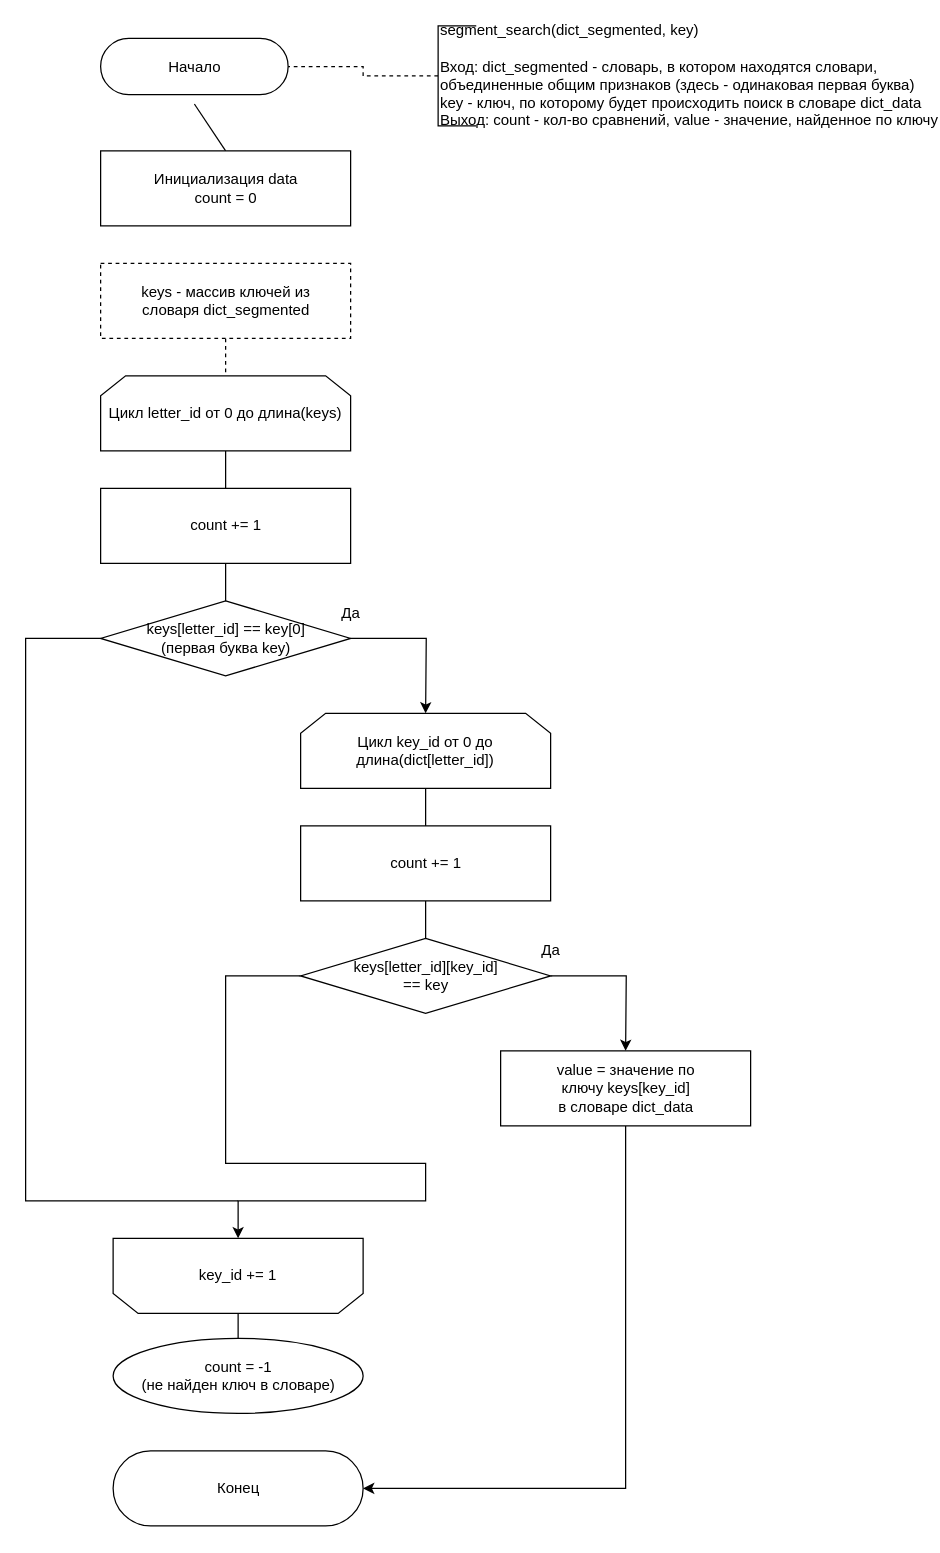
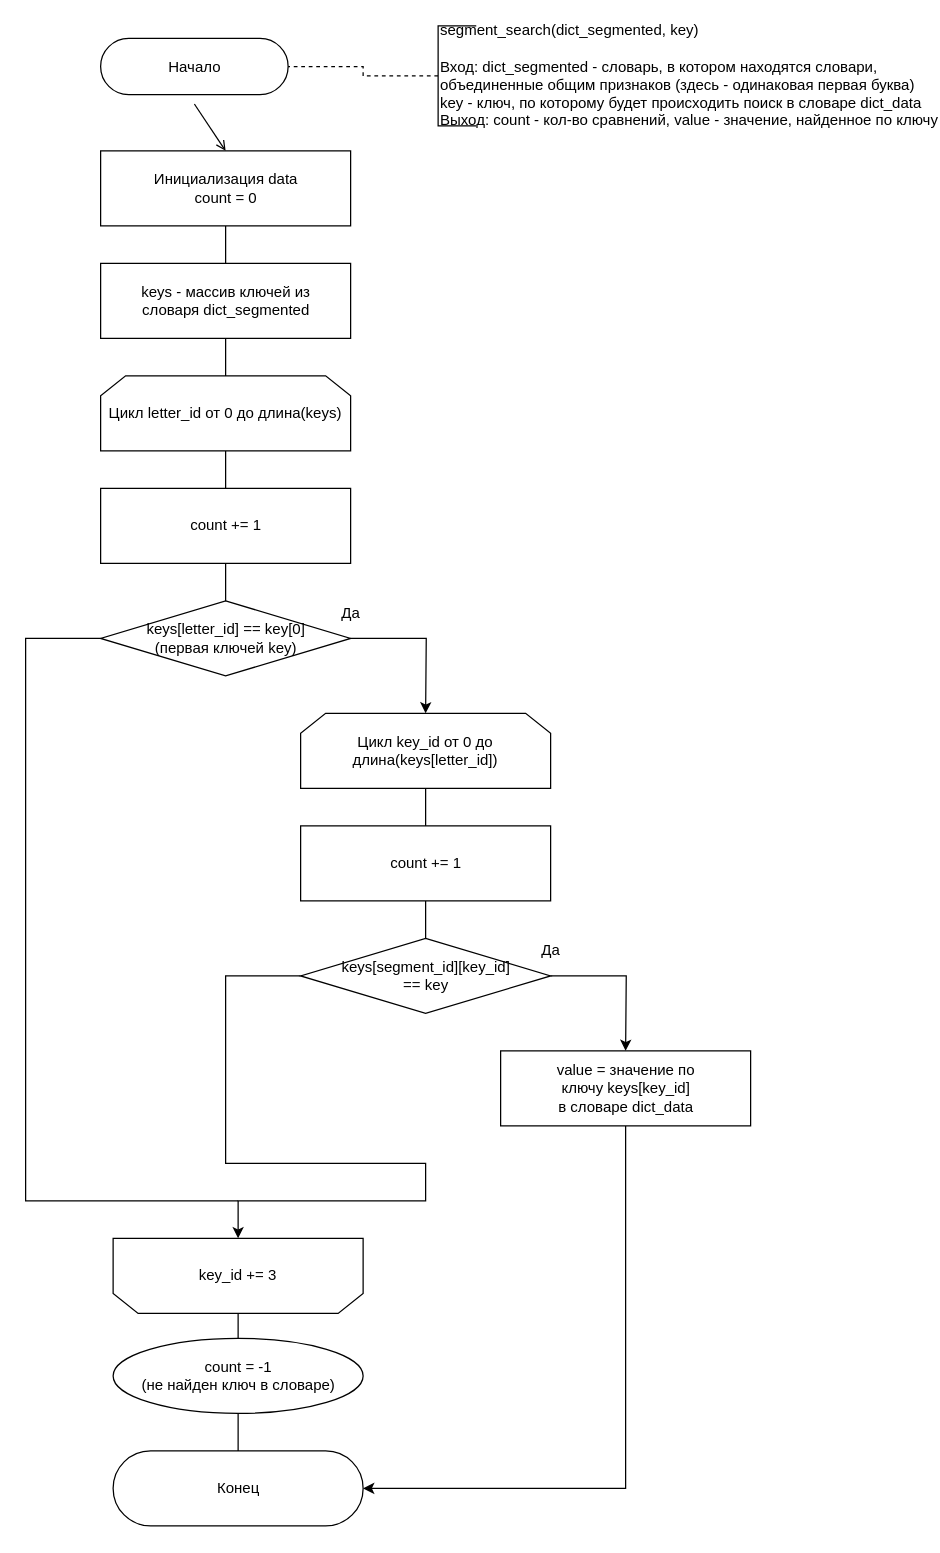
  <mxCell id="0" />
  <mxCell id="1" parent="0" />
- <mxCell id="2" style="edgeStyle=none;html=1;exitX=0.5;exitY=0.5;exitDx=0;exitDy=30;exitPerimeter=0;entryX=0.5;entryY=0;entryDx=0;entryDy=0;endArrow=none;endFill=0;" parent="1" source="3" target="7" edge="1"><mxGeometry relative="1" as="geometry" /></mxCell>
+ <mxCell id="2" style="edgeStyle=none;html=1;exitX=0.5;exitY=0.5;exitDx=0;exitDy=30;exitPerimeter=0;entryX=0.5;entryY=0;entryDx=0;entryDy=0;endArrow=open;endFill=0;" parent="1" source="3" target="7" edge="1"><mxGeometry relative="1" as="geometry" /></mxCell>
  <mxCell id="3" value="Начало" style="html=1;dashed=0;whitespace=wrap;shape=mxgraph.dfd.start" parent="1" vertex="1"><mxGeometry x="80" y="30" width="150" height="45" as="geometry" /></mxCell>
  <mxCell id="4" value="" style="edgeStyle=orthogonalEdgeStyle;rounded=0;orthogonalLoop=1;jettySize=auto;html=1;endArrow=none;endFill=0;dashed=1;" parent="1" source="5" target="3" edge="1"><mxGeometry relative="1" as="geometry" /></mxCell>
  <mxCell id="5" value="segment_search(dict_segmented, key)&lt;br&gt;&lt;br&gt;Вход: dict_segmented&amp;nbsp;- словарь, в котором находятся словари,&lt;br&gt;объединенные общим признаков (здесь - одинаковая первая буква)&lt;br&gt;key - ключ, по которому будет происходить поиск в словаре dict_data&lt;br&gt;Выход: count - кол-во сравнений, value - значение, найденное по ключу" style="html=1;dashed=0;whitespace=wrap;shape=partialRectangle;right=0;align=left;" parent="1" vertex="1"><mxGeometry x="350" y="20" width="30" height="80" as="geometry" /></mxCell>
+ <mxCell id="6" style="edgeStyle=orthogonalEdgeStyle;html=1;exitX=0.5;exitY=1;exitDx=0;exitDy=0;entryX=0.5;entryY=0;entryDx=0;entryDy=0;rounded=0;endArrow=none;endFill=0;" parent="1" source="7" target="22" edge="1"><mxGeometry relative="1" as="geometry" /></mxCell>
  <mxCell id="7" value="Инициализация data&lt;br&gt;count = 0" style="html=1;dashed=0;whitespace=wrap;" parent="1" vertex="1"><mxGeometry x="80" y="120" width="200" height="60" as="geometry" /></mxCell>
  <mxCell id="8" style="edgeStyle=orthogonalEdgeStyle;rounded=0;html=1;exitX=0.5;exitY=1;exitDx=0;exitDy=0;entryX=0.5;entryY=0;entryDx=0;entryDy=0;endArrow=none;endFill=0;" parent="1" source="9" target="24" edge="1"><mxGeometry relative="1" as="geometry" /></mxCell>
  <mxCell id="9" value="Цикл letter_id от 0 до длина(keys)" style="shape=loopLimit;whiteSpace=wrap;html=1;direction=east" parent="1" vertex="1"><mxGeometry x="80" y="300" width="200" height="60" as="geometry" /></mxCell>
  <mxCell id="10" style="edgeStyle=orthogonalEdgeStyle;rounded=0;orthogonalLoop=1;jettySize=auto;html=1;exitX=1;exitY=0.5;exitDx=0;exitDy=0;endArrow=classic;endFill=1;" parent="1" source="12" edge="1"><mxGeometry relative="1" as="geometry"><mxPoint x="340" y="570" as="targetPoint" /></mxGeometry></mxCell>
  <mxCell id="11" style="edgeStyle=orthogonalEdgeStyle;rounded=0;html=1;exitX=0;exitY=0.5;exitDx=0;exitDy=0;endArrow=none;endFill=0;" edge="1" parent="1" source="12"><mxGeometry relative="1" as="geometry"><mxPoint x="190" y="960" as="targetPoint" /><Array as="points"><mxPoint x="20" y="510" /><mxPoint x="20" y="960" /><mxPoint x="190" y="960" /></Array></mxGeometry></mxCell>
- <mxCell id="12" value="keys[&lt;span&gt;letter_id&lt;/span&gt;] == key[0]&lt;br&gt;(первая буква key)" style="shape=rhombus;html=1;dashed=0;whitespace=wrap;perimeter=rhombusPerimeter;" parent="1" vertex="1"><mxGeometry x="80" y="480" width="200" height="60" as="geometry" /></mxCell>
+ <mxCell id="12" value="keys[&lt;span&gt;letter_id&lt;/span&gt;] == key[0]&lt;br&gt;(первая ключей key)" style="shape=rhombus;html=1;dashed=0;whitespace=wrap;perimeter=rhombusPerimeter;" parent="1" vertex="1"><mxGeometry x="80" y="480" width="200" height="60" as="geometry" /></mxCell>
  <mxCell id="13" value="Да" style="text;html=1;align=center;verticalAlign=middle;resizable=0;points=[];autosize=1;strokeColor=none;" parent="1" vertex="1"><mxGeometry x="265" y="480" width="30" height="20" as="geometry" /></mxCell>
  <mxCell id="14" style="edgeStyle=orthogonalEdgeStyle;rounded=0;html=1;exitX=0.5;exitY=1;exitDx=0;exitDy=0;endArrow=classic;endFill=1;entryX=1;entryY=0.5;entryDx=0;entryDy=0;entryPerimeter=0;" edge="1" parent="1" source="15" target="18"><mxGeometry relative="1" as="geometry"><mxPoint x="340" y="960" as="targetPoint" /><Array as="points"><mxPoint x="500" y="1190" /></Array></mxGeometry></mxCell>
  <mxCell id="15" value="value = значение по&lt;br&gt;ключу keys[key_id]&lt;br&gt;в словаре dict_data" style="html=1;dashed=0;whitespace=wrap;" parent="1" vertex="1"><mxGeometry x="400" y="840" width="200" height="60" as="geometry" /></mxCell>
  <mxCell id="16" style="edgeStyle=orthogonalEdgeStyle;rounded=0;html=1;exitX=0.5;exitY=0;exitDx=0;exitDy=0;entryX=0.5;entryY=0;entryDx=0;entryDy=0;endArrow=none;endFill=0;" parent="1" source="17" target="20" edge="1"><mxGeometry relative="1" as="geometry"><mxPoint x="190" y="1080" as="targetPoint" /></mxGeometry></mxCell>
- <mxCell id="17" value="key_id += 1" style="shape=loopLimit;whiteSpace=wrap;html=1;strokeWidth=1;direction=west;" parent="1" vertex="1"><mxGeometry x="90" y="990" width="200" height="60" as="geometry" /></mxCell>
+ <mxCell id="17" value="key_id += 3" style="shape=loopLimit;whiteSpace=wrap;html=1;strokeWidth=1;direction=west;" parent="1" vertex="1"><mxGeometry x="90" y="990" width="200" height="60" as="geometry" /></mxCell>
  <mxCell id="18" value="Конец" style="html=1;dashed=0;whitespace=wrap;shape=mxgraph.dfd.start" parent="1" vertex="1"><mxGeometry x="90" y="1160" width="200" height="60" as="geometry" /></mxCell>
+ <mxCell id="19" style="edgeStyle=orthogonalEdgeStyle;rounded=0;html=1;exitX=0.5;exitY=1;exitDx=0;exitDy=0;entryX=0.5;entryY=0.5;entryDx=0;entryDy=-30;entryPerimeter=0;endArrow=none;endFill=0;" parent="1" source="20" target="18" edge="1"><mxGeometry relative="1" as="geometry" /></mxCell>
  <mxCell id="20" value="count = -1&lt;br&gt;(не найден ключ в словаре)" style="ellipse;html=1;dashed=0;whitespace=wrap;" parent="1" vertex="1"><mxGeometry x="90" y="1070" width="200" height="60" as="geometry" /></mxCell>
- <mxCell id="21" style="edgeStyle=orthogonalEdgeStyle;rounded=0;html=1;exitX=0.5;exitY=1;exitDx=0;exitDy=0;entryX=0.5;entryY=0;entryDx=0;entryDy=0;endArrow=none;endFill=0;dashed=1;" parent="1" source="22" target="9" edge="1"><mxGeometry relative="1" as="geometry" /></mxCell>
- <mxCell id="22" value="keys - массив ключей из&lt;br&gt;словаря&amp;nbsp;&lt;span style=&quot;text-align: left&quot;&gt;dict_segmented&lt;/span&gt;" style="html=1;dashed=1;whitespace=wrap;" parent="1" vertex="1"><mxGeometry x="80" y="210" width="200" height="60" as="geometry" /></mxCell>
+ <mxCell id="21" style="edgeStyle=orthogonalEdgeStyle;rounded=0;html=1;exitX=0.5;exitY=1;exitDx=0;exitDy=0;entryX=0.5;entryY=0;entryDx=0;entryDy=0;endArrow=none;endFill=0;" parent="1" source="22" target="9" edge="1"><mxGeometry relative="1" as="geometry" /></mxCell>
+ <mxCell id="22" value="keys - массив ключей из&lt;br&gt;словаря&amp;nbsp;&lt;span style=&quot;text-align: left&quot;&gt;dict_segmented&lt;/span&gt;" style="html=1;dashed=0;whitespace=wrap;" parent="1" vertex="1"><mxGeometry x="80" y="210" width="200" height="60" as="geometry" /></mxCell>
  <mxCell id="23" style="edgeStyle=orthogonalEdgeStyle;rounded=0;html=1;exitX=0.5;exitY=1;exitDx=0;exitDy=0;entryX=0.5;entryY=0;entryDx=0;entryDy=0;endArrow=none;endFill=0;" parent="1" source="24" target="12" edge="1"><mxGeometry relative="1" as="geometry" /></mxCell>
  <mxCell id="24" value="count += 1" style="html=1;dashed=0;whitespace=wrap;" parent="1" vertex="1"><mxGeometry x="80" y="390" width="200" height="60" as="geometry" /></mxCell>
  <mxCell id="25" style="edgeStyle=orthogonalEdgeStyle;html=1;exitX=0.5;exitY=1;exitDx=0;exitDy=0;entryX=0.5;entryY=0;entryDx=0;entryDy=0;rounded=0;endArrow=none;endFill=0;" edge="1" parent="1" source="26" target="28"><mxGeometry relative="1" as="geometry" /></mxCell>
- <mxCell id="26" value="Цикл key_id от 0 до длина(dict[letter_id])" style="shape=loopLimit;whiteSpace=wrap;html=1;direction=east" vertex="1" parent="1"><mxGeometry x="240" y="570" width="200" height="60" as="geometry" /></mxCell>
+ <mxCell id="26" value="Цикл key_id от 0 до длина(keys[letter_id])" style="shape=loopLimit;whiteSpace=wrap;html=1;direction=east" vertex="1" parent="1"><mxGeometry x="240" y="570" width="200" height="60" as="geometry" /></mxCell>
  <mxCell id="27" style="edgeStyle=orthogonalEdgeStyle;rounded=0;html=1;exitX=0.5;exitY=1;exitDx=0;exitDy=0;entryX=0.5;entryY=0;entryDx=0;entryDy=0;endArrow=none;endFill=0;" edge="1" parent="1" source="28" target="31"><mxGeometry relative="1" as="geometry" /></mxCell>
  <mxCell id="28" value="count += 1" style="html=1;dashed=0;whitespace=wrap;" vertex="1" parent="1"><mxGeometry x="240" y="660" width="200" height="60" as="geometry" /></mxCell>
  <mxCell id="29" style="edgeStyle=orthogonalEdgeStyle;rounded=0;orthogonalLoop=1;jettySize=auto;html=1;exitX=1;exitY=0.5;exitDx=0;exitDy=0;endArrow=classic;endFill=1;" edge="1" source="31" parent="1"><mxGeometry relative="1" as="geometry"><mxPoint x="500" y="840" as="targetPoint" /></mxGeometry></mxCell>
  <mxCell id="30" style="edgeStyle=orthogonalEdgeStyle;rounded=0;html=1;exitX=0;exitY=0.5;exitDx=0;exitDy=0;endArrow=classic;endFill=1;entryX=0.5;entryY=1;entryDx=0;entryDy=0;" edge="1" parent="1" source="31" target="17"><mxGeometry relative="1" as="geometry"><mxPoint x="340" y="930" as="targetPoint" /><Array as="points"><mxPoint x="180" y="780" /><mxPoint x="180" y="930" /><mxPoint x="340" y="930" /><mxPoint x="340" y="960" /><mxPoint x="190" y="960" /></Array></mxGeometry></mxCell>
- <mxCell id="31" value="keys[&lt;span&gt;letter_id&lt;/span&gt;][key_id] &lt;br&gt;== key" style="shape=rhombus;html=1;dashed=0;whitespace=wrap;perimeter=rhombusPerimeter;" vertex="1" parent="1"><mxGeometry x="240" y="750" width="200" height="60" as="geometry" /></mxCell>
+ <mxCell id="31" value="keys[&lt;span&gt;segment_id&lt;/span&gt;][key_id] &lt;br&gt;== key" style="shape=rhombus;html=1;dashed=0;whitespace=wrap;perimeter=rhombusPerimeter;" vertex="1" parent="1"><mxGeometry x="240" y="750" width="200" height="60" as="geometry" /></mxCell>
  <mxCell id="32" value="Да" style="text;html=1;align=center;verticalAlign=middle;resizable=0;points=[];autosize=1;strokeColor=none;" vertex="1" parent="1"><mxGeometry x="425" y="750" width="30" height="20" as="geometry" /></mxCell>
